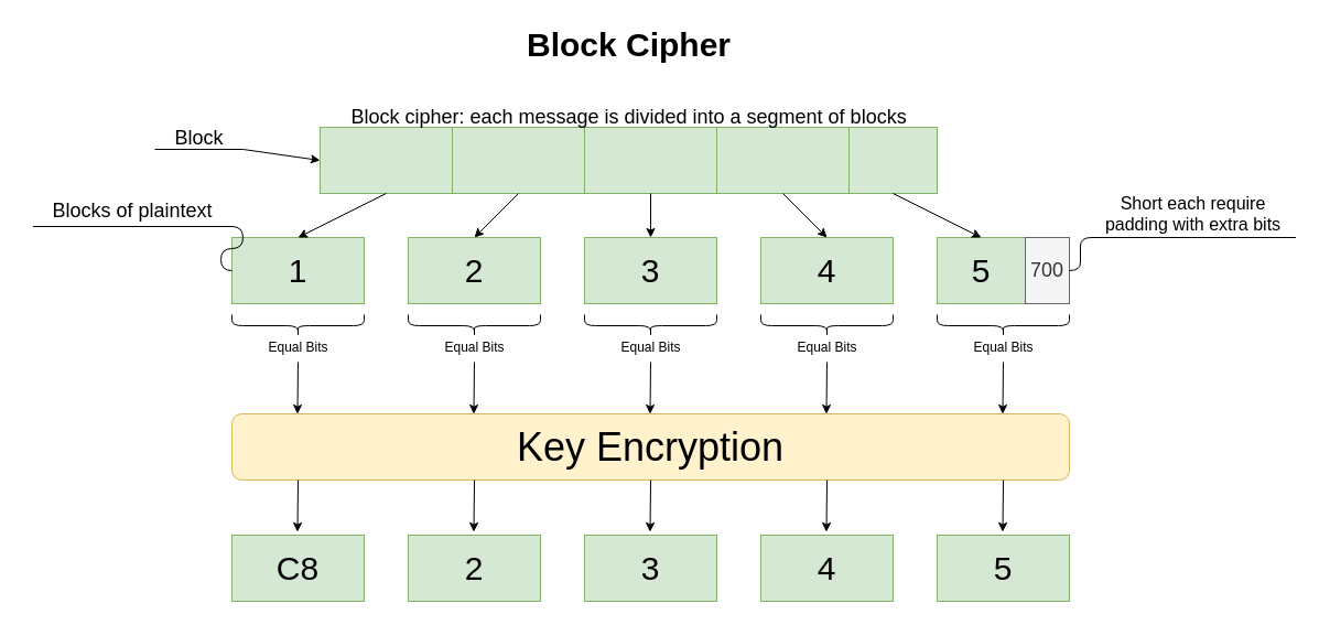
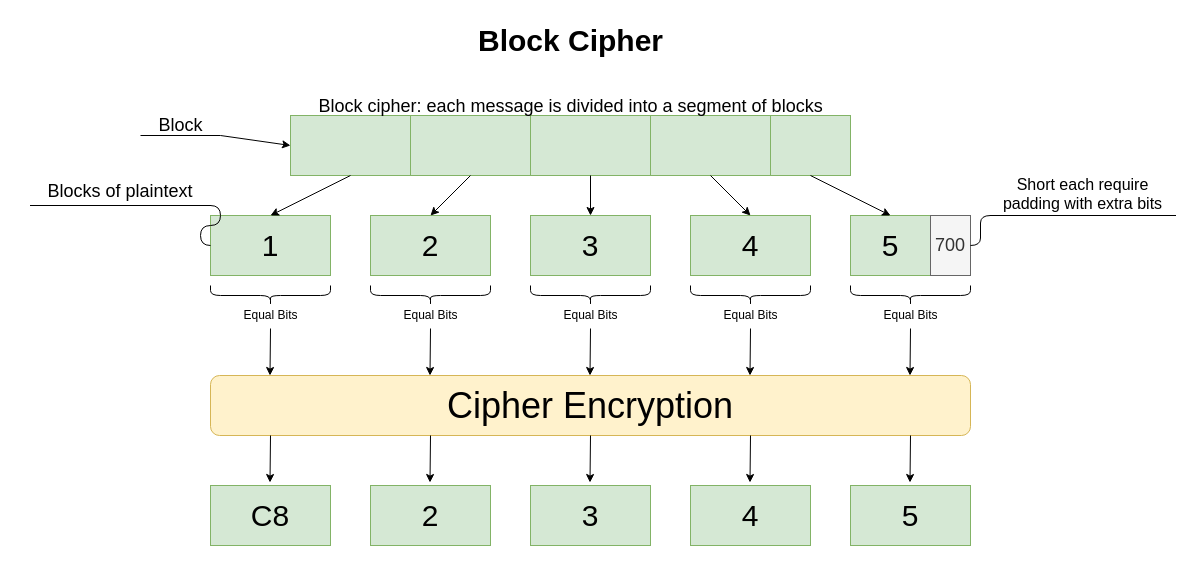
  <mxCell id="0" />
  <mxCell id="1" parent="0" />
  <mxCell id="2" value="Block Cipher" style="text;html=1;align=center;verticalAlign=middle;resizable=0;points=[];autosize=1;fontSize=30;fontStyle=1" parent="1" vertex="1"><mxGeometry x="470" y="20" width="200" height="40" as="geometry" /></mxCell>
  <mxCell id="3" value="" style="rounded=0;whiteSpace=wrap;html=1;fontSize=30;fillColor=#d5e8d4;strokeColor=#82b366;" parent="1" vertex="1"><mxGeometry x="290" y="115" width="120" height="60" as="geometry" /></mxCell>
  <mxCell id="4" value="" style="rounded=0;whiteSpace=wrap;html=1;fontSize=30;fillColor=#d5e8d4;strokeColor=#82b366;" parent="1" vertex="1"><mxGeometry x="410" y="115" width="120" height="60" as="geometry" /></mxCell>
  <mxCell id="5" value="" style="rounded=0;whiteSpace=wrap;html=1;fontSize=30;fillColor=#d5e8d4;strokeColor=#82b366;" parent="1" vertex="1"><mxGeometry x="530" y="115" width="120" height="60" as="geometry" /></mxCell>
  <mxCell id="6" value="" style="rounded=0;whiteSpace=wrap;html=1;fontSize=30;fillColor=#d5e8d4;strokeColor=#82b366;" parent="1" vertex="1"><mxGeometry x="650" y="115" width="120" height="60" as="geometry" /></mxCell>
  <mxCell id="7" value="" style="rounded=0;whiteSpace=wrap;html=1;fontSize=30;fillColor=#d5e8d4;strokeColor=#82b366;" parent="1" vertex="1"><mxGeometry x="770" y="115" width="80" height="60" as="geometry" /></mxCell>
  <mxCell id="8" value="&lt;font style=&quot;font-size: 18px&quot;&gt;Block&lt;/font&gt;" style="text;html=1;align=center;verticalAlign=middle;resizable=0;points=[];autosize=1;fontSize=30;" parent="1" vertex="1"><mxGeometry x="140" y="95" width="80" height="50" as="geometry" /></mxCell>
  <mxCell id="9" value="" style="endArrow=none;html=1;fontSize=30;" parent="1" edge="1"><mxGeometry width="50" height="50" relative="1" as="geometry"><mxPoint x="140" y="135" as="sourcePoint" /><mxPoint x="220" y="135" as="targetPoint" /></mxGeometry></mxCell>
  <mxCell id="10" value="" style="endArrow=classic;html=1;fontSize=30;entryX=0;entryY=0.5;entryDx=0;entryDy=0;" parent="1" edge="1"><mxGeometry width="50" height="50" relative="1" as="geometry"><mxPoint x="220" y="135" as="sourcePoint" /><mxPoint x="290" y="145" as="targetPoint" /></mxGeometry></mxCell>
  <mxCell id="11" value="&lt;font style=&quot;font-size: 18px&quot;&gt;Block cipher: each message is divided into a segment of blocks&lt;/font&gt;" style="text;html=1;align=center;verticalAlign=middle;resizable=0;points=[];autosize=1;fontSize=30;" parent="1" vertex="1"><mxGeometry x="310" y="76" width="520" height="50" as="geometry" /></mxCell>
  <mxCell id="12" value="1" style="rounded=0;whiteSpace=wrap;html=1;fontSize=30;fillColor=#d5e8d4;strokeColor=#82b366;" parent="1" vertex="1"><mxGeometry x="210" y="215" width="120" height="60" as="geometry" /></mxCell>
  <mxCell id="13" value="2" style="rounded=0;whiteSpace=wrap;html=1;fontSize=30;fillColor=#d5e8d4;strokeColor=#82b366;" parent="1" vertex="1"><mxGeometry x="370" y="215" width="120" height="60" as="geometry" /></mxCell>
  <mxCell id="14" value="3" style="rounded=0;whiteSpace=wrap;html=1;fontSize=30;fillColor=#d5e8d4;strokeColor=#82b366;" parent="1" vertex="1"><mxGeometry x="530" y="215" width="120" height="60" as="geometry" /></mxCell>
  <mxCell id="15" value="4" style="rounded=0;whiteSpace=wrap;html=1;fontSize=30;fillColor=#d5e8d4;strokeColor=#82b366;" parent="1" vertex="1"><mxGeometry x="690" y="215" width="120" height="60" as="geometry" /></mxCell>
  <mxCell id="16" value="5" style="rounded=0;whiteSpace=wrap;html=1;fontSize=30;fillColor=#d5e8d4;strokeColor=#82b366;" parent="1" vertex="1"><mxGeometry x="850" y="215" width="80" height="60" as="geometry" /></mxCell>
  <mxCell id="17" value="" style="endArrow=none;html=1;fontSize=30;" parent="1" edge="1"><mxGeometry width="50" height="50" relative="1" as="geometry"><mxPoint x="20" y="375" as="sourcePoint" /><mxPoint x="20" y="375" as="targetPoint" /></mxGeometry></mxCell>
  <mxCell id="18" value="Blocks of plaintext" style="whiteSpace=wrap;html=1;shape=partialRectangle;top=0;left=0;bottom=1;right=0;points=[[0,1],[1,1]];strokeColor=#000000;fillColor=none;align=center;verticalAlign=bottom;routingCenterY=0.5;snapToPoint=1;container=1;recursiveResize=0;autosize=1;treeFolding=1;treeMoving=1;fontSize=18;" parent="1" vertex="1"><mxGeometry x="30" y="175" width="180" height="30" as="geometry" /></mxCell>
  <mxCell id="19" value="" style="edgeStyle=entityRelationEdgeStyle;startArrow=none;endArrow=none;segment=10;curved=1;fontSize=18;entryX=1;entryY=1;entryDx=0;entryDy=0;" parent="1" source="12" target="18" edge="1"><mxGeometry relative="1" as="geometry"><mxPoint x="71" y="276.98" as="sourcePoint" /></mxGeometry></mxCell>
  <mxCell id="20" value="700" style="rounded=0;whiteSpace=wrap;html=1;fontSize=18;fillColor=#f5f5f5;strokeColor=#666666;fontColor=#333333;" parent="1" vertex="1"><mxGeometry x="930" y="215" width="40" height="60" as="geometry" /></mxCell>
  <mxCell id="21" value="" style="endArrow=classic;html=1;exitX=0.5;exitY=1;exitDx=0;exitDy=0;entryX=0.5;entryY=0;entryDx=0;entryDy=0;" edge="1" parent="1" source="3" target="12"><mxGeometry width="50" height="50" relative="1" as="geometry"><mxPoint x="20" y="445" as="sourcePoint" /><mxPoint x="70" y="395" as="targetPoint" /></mxGeometry></mxCell>
  <mxCell id="22" value="" style="endArrow=classic;html=1;exitX=0.5;exitY=1;exitDx=0;exitDy=0;entryX=0.5;entryY=0;entryDx=0;entryDy=0;" edge="1" parent="1" source="4" target="13"><mxGeometry width="50" height="50" relative="1" as="geometry"><mxPoint x="20" y="445" as="sourcePoint" /><mxPoint x="70" y="395" as="targetPoint" /></mxGeometry></mxCell>
  <mxCell id="23" value="" style="endArrow=classic;html=1;exitX=0.5;exitY=1;exitDx=0;exitDy=0;entryX=0.5;entryY=0;entryDx=0;entryDy=0;" edge="1" parent="1" source="5" target="14"><mxGeometry width="50" height="50" relative="1" as="geometry"><mxPoint x="20" y="445" as="sourcePoint" /><mxPoint x="70" y="395" as="targetPoint" /></mxGeometry></mxCell>
  <mxCell id="24" value="" style="endArrow=classic;html=1;exitX=0.5;exitY=1;exitDx=0;exitDy=0;entryX=0.5;entryY=0;entryDx=0;entryDy=0;" edge="1" parent="1" source="6" target="15"><mxGeometry width="50" height="50" relative="1" as="geometry"><mxPoint x="20" y="445" as="sourcePoint" /><mxPoint x="70" y="395" as="targetPoint" /></mxGeometry></mxCell>
  <mxCell id="25" value="" style="endArrow=classic;html=1;exitX=0.5;exitY=1;exitDx=0;exitDy=0;entryX=0.5;entryY=0;entryDx=0;entryDy=0;" edge="1" parent="1" source="7" target="16"><mxGeometry width="50" height="50" relative="1" as="geometry"><mxPoint x="-100" y="445" as="sourcePoint" /><mxPoint x="-50" y="395" as="targetPoint" /></mxGeometry></mxCell>
  <mxCell id="26" value="&lt;font style=&quot;font-size: 16px&quot;&gt;Short each require padding with extra bits&lt;/font&gt;" style="whiteSpace=wrap;html=1;shape=partialRectangle;top=0;left=0;bottom=1;right=0;points=[[0,1],[1,1]];strokeColor=#000000;fillColor=none;align=center;verticalAlign=bottom;routingCenterY=0.5;snapToPoint=1;container=1;recursiveResize=0;autosize=1;treeFolding=1;treeMoving=1;" vertex="1" parent="1"><mxGeometry x="990" y="195" width="185" height="20" as="geometry" /></mxCell>
  <mxCell id="27" value="" style="edgeStyle=entityRelationEdgeStyle;startArrow=none;endArrow=none;segment=10;curved=1;" edge="1" target="26" parent="1"><mxGeometry relative="1" as="geometry"><mxPoint x="970" y="245" as="sourcePoint" /></mxGeometry></mxCell>
  <mxCell id="28" value="" style="shape=curlyBracket;whiteSpace=wrap;html=1;rounded=1;rotation=-90;" vertex="1" parent="1"><mxGeometry x="260" y="235" width="20" height="120" as="geometry" /></mxCell>
  <mxCell id="29" value="" style="shape=curlyBracket;whiteSpace=wrap;html=1;rounded=1;rotation=-90;" vertex="1" parent="1"><mxGeometry x="900" y="235" width="20" height="120" as="geometry" /></mxCell>
  <mxCell id="30" value="" style="shape=curlyBracket;whiteSpace=wrap;html=1;rounded=1;rotation=-90;" vertex="1" parent="1"><mxGeometry x="740" y="235" width="20" height="120" as="geometry" /></mxCell>
  <mxCell id="31" value="" style="shape=curlyBracket;whiteSpace=wrap;html=1;rounded=1;rotation=-90;" vertex="1" parent="1"><mxGeometry x="580" y="235" width="20" height="120" as="geometry" /></mxCell>
  <mxCell id="32" value="" style="shape=curlyBracket;whiteSpace=wrap;html=1;rounded=1;rotation=-90;" vertex="1" parent="1"><mxGeometry x="420" y="235" width="20" height="120" as="geometry" /></mxCell>
  <mxCell id="33" value="Equal Bits" style="text;html=1;align=center;verticalAlign=middle;resizable=0;points=[];autosize=1;" vertex="1" parent="1"><mxGeometry x="235" y="305" width="70" height="20" as="geometry" /></mxCell>
  <mxCell id="34" value="Equal Bits" style="text;html=1;align=center;verticalAlign=middle;resizable=0;points=[];autosize=1;" vertex="1" parent="1"><mxGeometry x="875" y="305" width="70" height="20" as="geometry" /></mxCell>
  <mxCell id="35" value="Equal Bits" style="text;html=1;align=center;verticalAlign=middle;resizable=0;points=[];autosize=1;" vertex="1" parent="1"><mxGeometry x="715" y="305" width="70" height="20" as="geometry" /></mxCell>
  <mxCell id="36" value="Equal Bits" style="text;html=1;align=center;verticalAlign=middle;resizable=0;points=[];autosize=1;" vertex="1" parent="1"><mxGeometry x="555" y="305" width="70" height="20" as="geometry" /></mxCell>
  <mxCell id="37" value="Equal Bits" style="text;html=1;align=center;verticalAlign=middle;resizable=0;points=[];autosize=1;" vertex="1" parent="1"><mxGeometry x="395" y="305" width="70" height="20" as="geometry" /></mxCell>
- <mxCell id="38" value="&lt;font style=&quot;font-size: 36px&quot;&gt;Key Encryption&lt;/font&gt;" style="rounded=1;whiteSpace=wrap;html=1;fillColor=#fff2cc;strokeColor=#d6b656;" vertex="1" parent="1"><mxGeometry x="210" y="375" width="760" height="60" as="geometry" /></mxCell>
+ <mxCell id="38" value="&lt;font style=&quot;font-size: 36px&quot;&gt;Cipher Encryption&lt;/font&gt;" style="rounded=1;whiteSpace=wrap;html=1;fillColor=#fff2cc;strokeColor=#d6b656;" vertex="1" parent="1"><mxGeometry x="210" y="375" width="760" height="60" as="geometry" /></mxCell>
  <mxCell id="39" value="" style="endArrow=classic;html=1;exitX=0.5;exitY=1.15;exitDx=0;exitDy=0;exitPerimeter=0;" edge="1" parent="1" source="33"><mxGeometry width="50" height="50" relative="1" as="geometry"><mxPoint x="269.5" y="335" as="sourcePoint" /><mxPoint x="269.5" y="375" as="targetPoint" /></mxGeometry></mxCell>
  <mxCell id="40" value="" style="endArrow=classic;html=1;exitX=0.5;exitY=1.15;exitDx=0;exitDy=0;exitPerimeter=0;" edge="1" parent="1"><mxGeometry width="50" height="50" relative="1" as="geometry"><mxPoint x="910" y="328" as="sourcePoint" /><mxPoint x="909.5" y="375" as="targetPoint" /></mxGeometry></mxCell>
  <mxCell id="41" value="" style="endArrow=classic;html=1;exitX=0.5;exitY=1.15;exitDx=0;exitDy=0;exitPerimeter=0;" edge="1" parent="1"><mxGeometry width="50" height="50" relative="1" as="geometry"><mxPoint x="750" y="328" as="sourcePoint" /><mxPoint x="749.5" y="375" as="targetPoint" /></mxGeometry></mxCell>
  <mxCell id="42" value="" style="endArrow=classic;html=1;exitX=0.5;exitY=1.15;exitDx=0;exitDy=0;exitPerimeter=0;" edge="1" parent="1"><mxGeometry width="50" height="50" relative="1" as="geometry"><mxPoint x="590" y="328" as="sourcePoint" /><mxPoint x="589.5" y="375" as="targetPoint" /></mxGeometry></mxCell>
  <mxCell id="43" value="" style="endArrow=classic;html=1;exitX=0.5;exitY=1.15;exitDx=0;exitDy=0;exitPerimeter=0;" edge="1" parent="1"><mxGeometry width="50" height="50" relative="1" as="geometry"><mxPoint x="430" y="328" as="sourcePoint" /><mxPoint x="429.5" y="375" as="targetPoint" /></mxGeometry></mxCell>
  <mxCell id="44" value="" style="endArrow=classic;html=1;exitX=0.5;exitY=1.15;exitDx=0;exitDy=0;exitPerimeter=0;" edge="1" parent="1"><mxGeometry width="50" height="50" relative="1" as="geometry"><mxPoint x="270" y="435" as="sourcePoint" /><mxPoint x="269.5" y="482" as="targetPoint" /></mxGeometry></mxCell>
  <mxCell id="45" value="" style="endArrow=classic;html=1;exitX=0.5;exitY=1.15;exitDx=0;exitDy=0;exitPerimeter=0;" edge="1" parent="1"><mxGeometry width="50" height="50" relative="1" as="geometry"><mxPoint x="910" y="435" as="sourcePoint" /><mxPoint x="909.5" y="482" as="targetPoint" /></mxGeometry></mxCell>
  <mxCell id="46" value="" style="endArrow=classic;html=1;exitX=0.5;exitY=1.15;exitDx=0;exitDy=0;exitPerimeter=0;" edge="1" parent="1"><mxGeometry width="50" height="50" relative="1" as="geometry"><mxPoint x="750" y="435" as="sourcePoint" /><mxPoint x="749.5" y="482" as="targetPoint" /></mxGeometry></mxCell>
  <mxCell id="47" value="" style="endArrow=classic;html=1;exitX=0.5;exitY=1.15;exitDx=0;exitDy=0;exitPerimeter=0;" edge="1" parent="1"><mxGeometry width="50" height="50" relative="1" as="geometry"><mxPoint x="590" y="435" as="sourcePoint" /><mxPoint x="589.5" y="482" as="targetPoint" /></mxGeometry></mxCell>
  <mxCell id="48" value="" style="endArrow=classic;html=1;exitX=0.5;exitY=1.15;exitDx=0;exitDy=0;exitPerimeter=0;" edge="1" parent="1"><mxGeometry width="50" height="50" relative="1" as="geometry"><mxPoint x="430" y="435" as="sourcePoint" /><mxPoint x="429.5" y="482" as="targetPoint" /></mxGeometry></mxCell>
  <mxCell id="49" value="C8" style="rounded=0;whiteSpace=wrap;html=1;fontSize=30;fillColor=#d5e8d4;strokeColor=#82b366;" vertex="1" parent="1"><mxGeometry x="210" y="485" width="120" height="60" as="geometry" /></mxCell>
  <mxCell id="50" value="2" style="rounded=0;whiteSpace=wrap;html=1;fontSize=30;fillColor=#d5e8d4;strokeColor=#82b366;" vertex="1" parent="1"><mxGeometry x="370" y="485" width="120" height="60" as="geometry" /></mxCell>
  <mxCell id="51" value="3" style="rounded=0;whiteSpace=wrap;html=1;fontSize=30;fillColor=#d5e8d4;strokeColor=#82b366;" vertex="1" parent="1"><mxGeometry x="530" y="485" width="120" height="60" as="geometry" /></mxCell>
  <mxCell id="52" value="4" style="rounded=0;whiteSpace=wrap;html=1;fontSize=30;fillColor=#d5e8d4;strokeColor=#82b366;" vertex="1" parent="1"><mxGeometry x="690" y="485" width="120" height="60" as="geometry" /></mxCell>
  <mxCell id="53" value="5" style="rounded=0;whiteSpace=wrap;html=1;fontSize=30;fillColor=#d5e8d4;strokeColor=#82b366;" vertex="1" parent="1"><mxGeometry x="850" y="485" width="120" height="60" as="geometry" /></mxCell>
